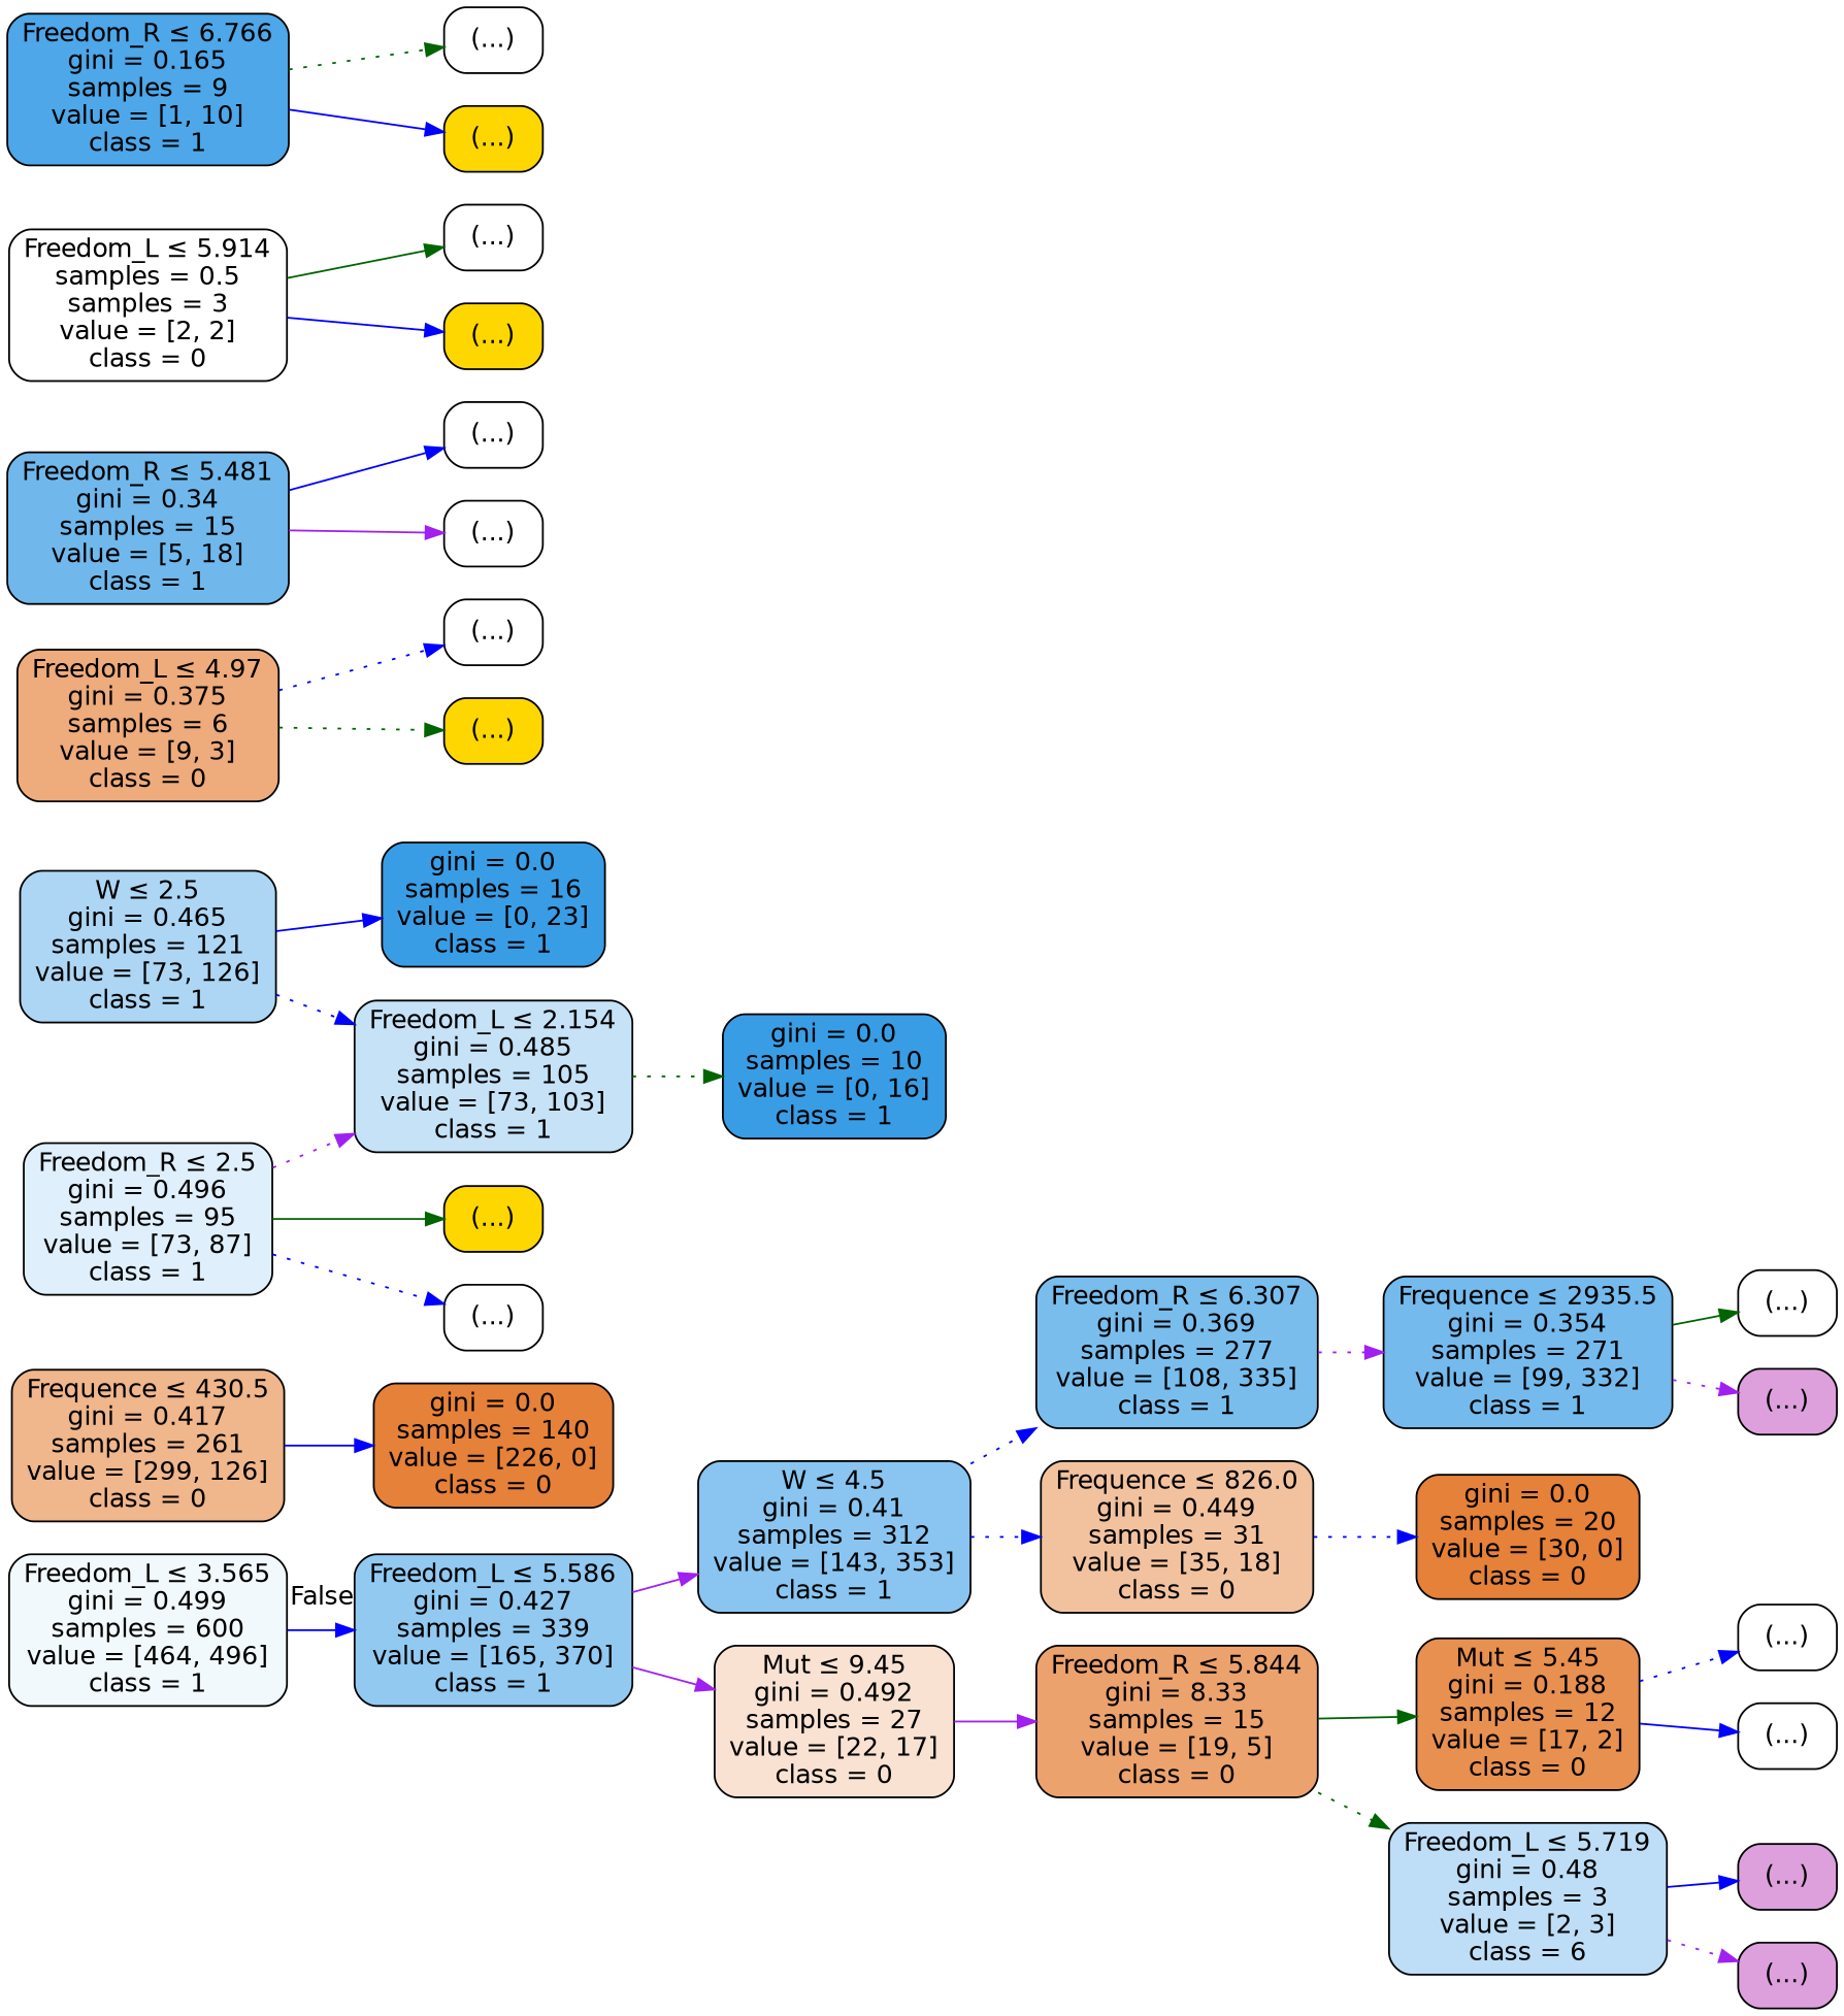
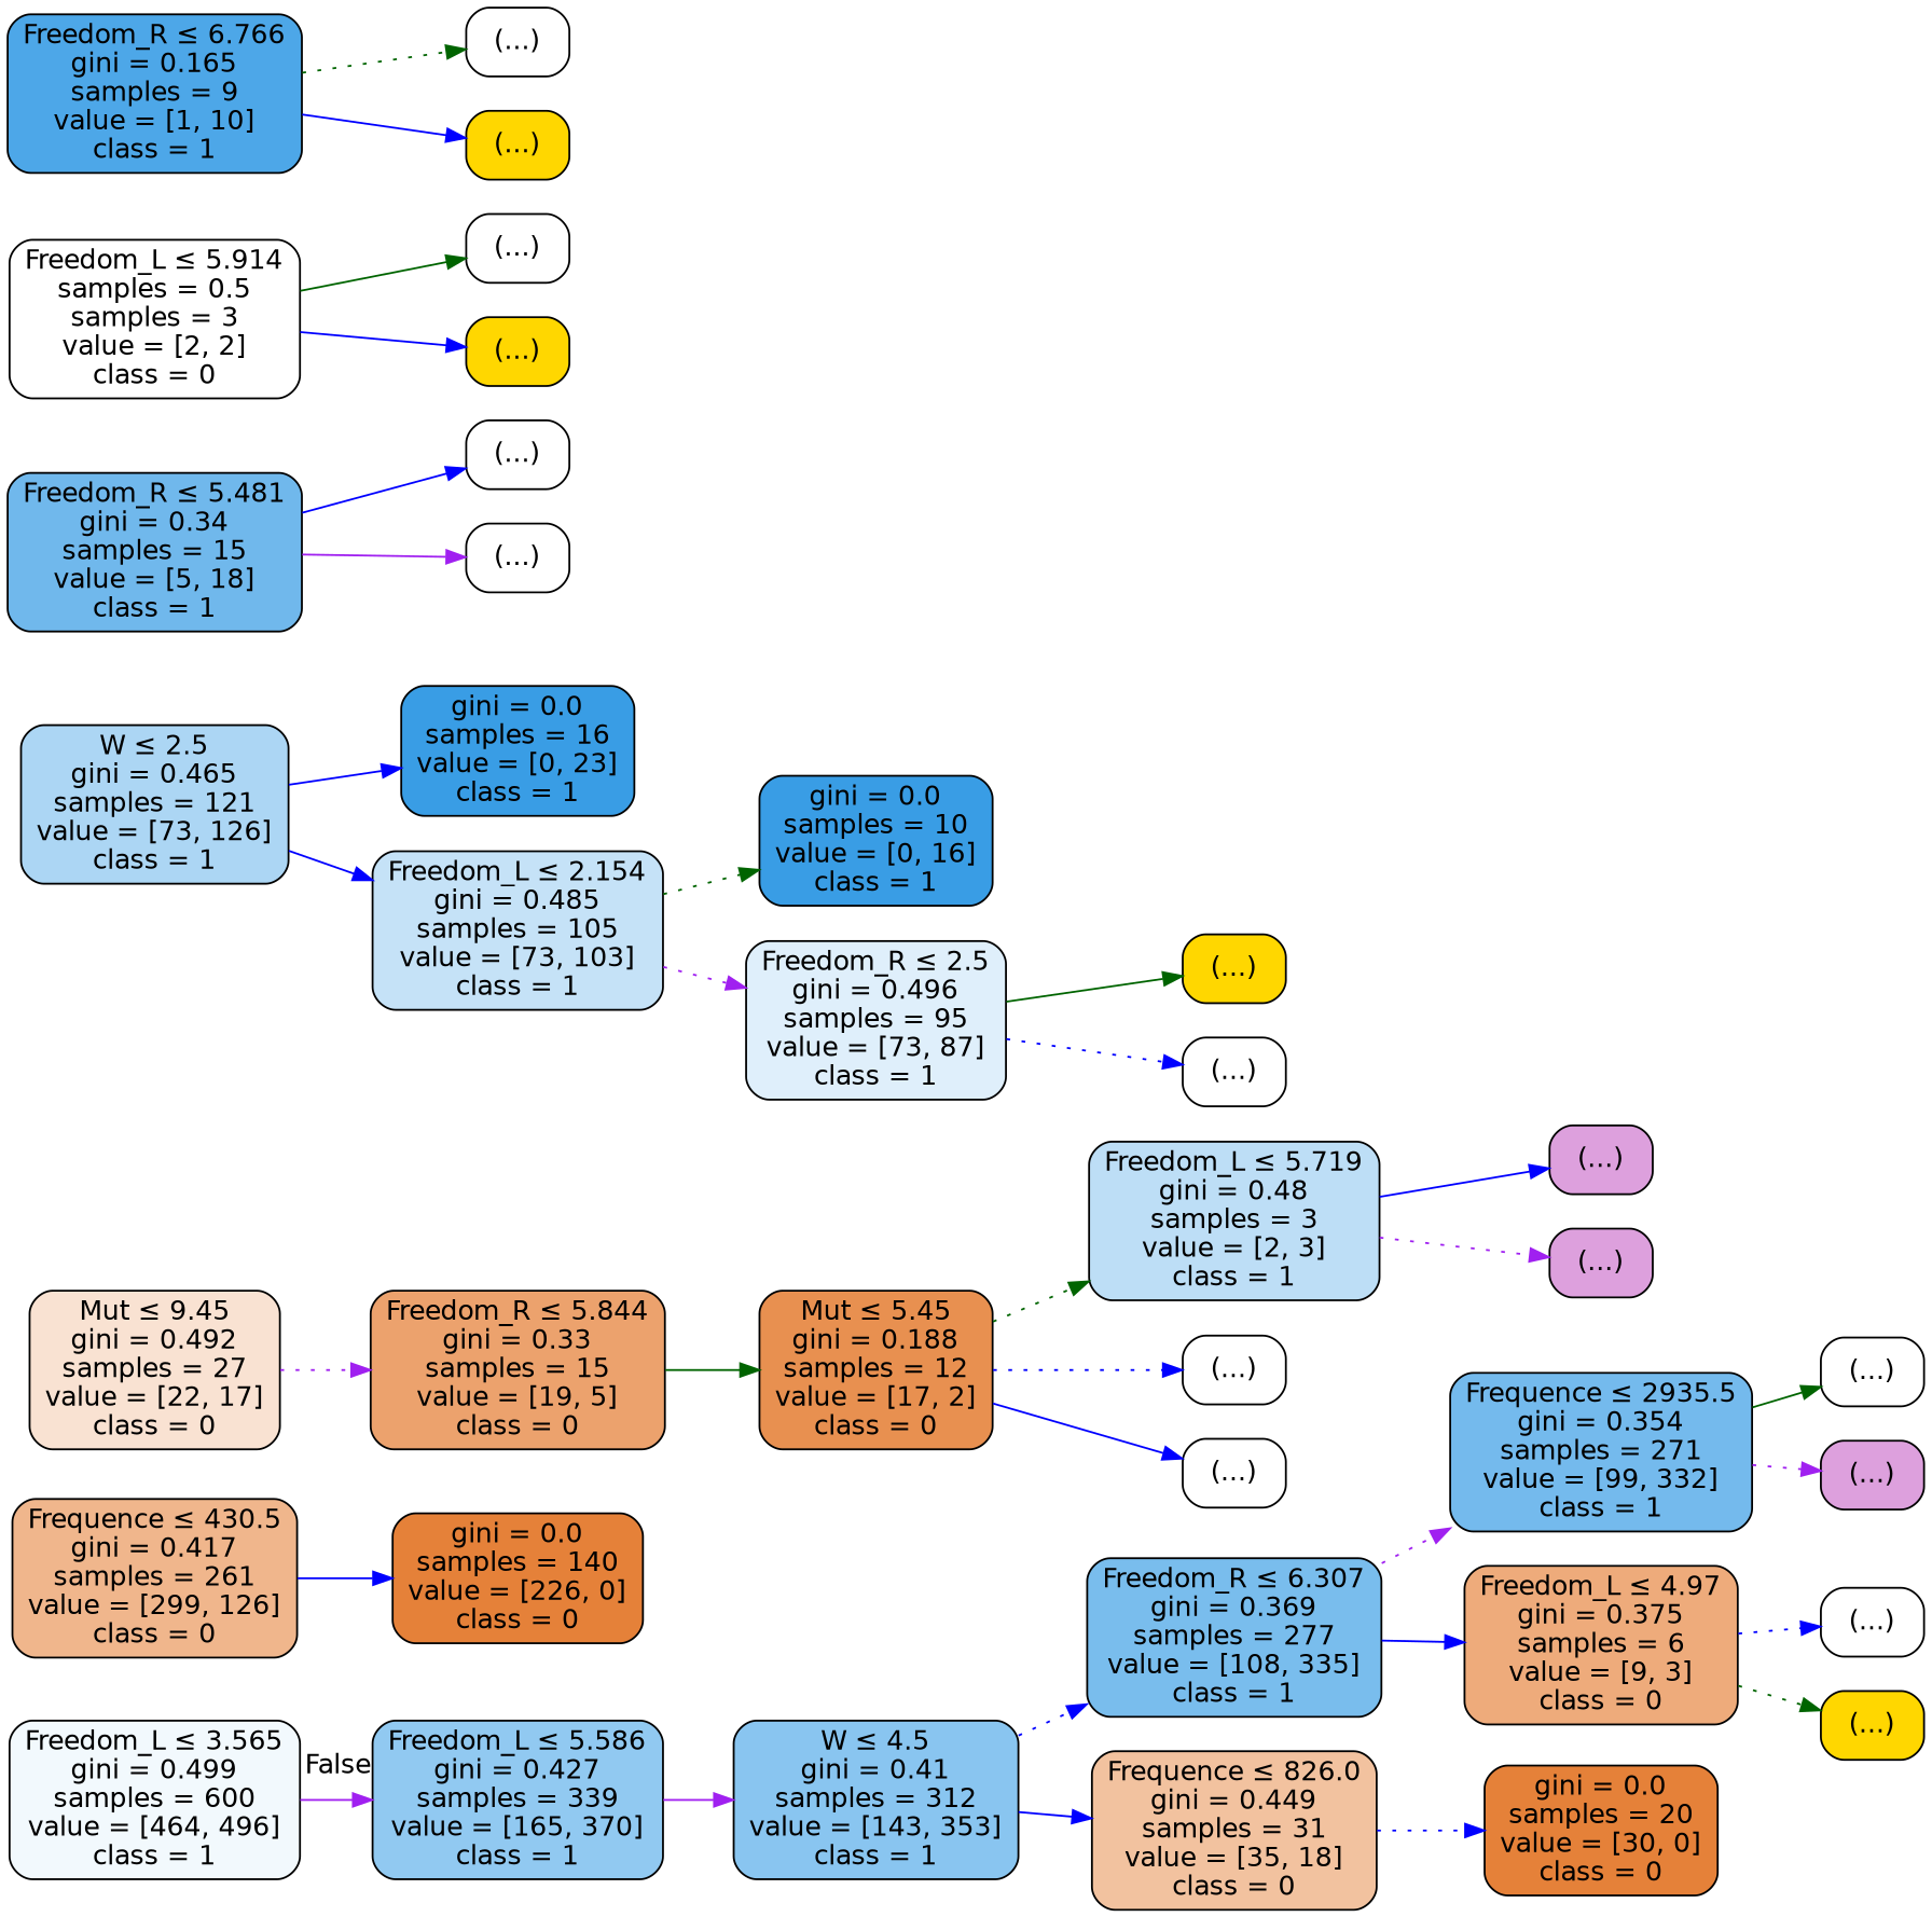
  digraph {
    rankdir=LR
    node [color=black fillcolor=white fontname=helvetica shape=box style="filled, rounded"]
    edge [color=blue fontname=helvetica style=solid]
    n1 [fillcolor="#f2f9fd" label=<Freedom_L &le; 3.565<br/>gini = 0.499<br/>samples = 600<br/>value = [464, 496]<br/>class = 1>]
    n2 [fillcolor="#91c9f1" label=<Freedom_L &le; 5.586<br/>gini = 0.427<br/>samples = 339<br/>value = [165, 370]<br/>class = 1>]
    n3 [fillcolor="#f0b68c" label=<Frequence &le; 430.5<br/>gini = 0.417<br/>samples = 261<br/>value = [299, 126]<br/>class = 0>]
    n4 [fillcolor="#e58139" label=<gini = 0.0<br/>samples = 140<br/>value = [226, 0]<br/>class = 0>]
    n5 [fillcolor="#89c5f0" label=<W &le; 4.5<br/>gini = 0.41<br/>samples = 312<br/>value = [143, 353]<br/>class = 1>]
    n6 [fillcolor="#f9e2d2" label=<Mut &le; 9.45<br/>gini = 0.492<br/>samples = 27<br/>value = [22, 17]<br/>class = 0>]
    n7 [fillcolor="#acd6f4" label=<W &le; 2.5<br/>gini = 0.465<br/>samples = 121<br/>value = [73, 126]<br/>class = 1>]
    n8 [fillcolor="#399de5" label=<gini = 0.0<br/>samples = 16<br/>value = [0, 23]<br/>class = 1>]
    n9 [fillcolor="#c5e2f7" label=<Freedom_L &le; 2.154<br/>gini = 0.485<br/>samples = 105<br/>value = [73, 103]<br/>class = 1>]
    n10 [fillcolor="#399de5" label=<gini = 0.0<br/>samples = 10<br/>value = [0, 16]<br/>class = 1>]
    n11 [fillcolor="#dfeffb" label=<Freedom_R &le; 2.5<br/>gini = 0.496<br/>samples = 95<br/>value = [73, 87]<br/>class = 1>]
    n12 [fillcolor=gold label="(...)"]
    n13 [label="(...)"]
    n14 [fillcolor="#79bded" label=<Freedom_R &le; 6.307<br/>gini = 0.369<br/>samples = 277<br/>value = [108, 335]<br/>class = 1>]
    n15 [fillcolor="#f2c29f" label=<Frequence &le; 826.0<br/>gini = 0.449<br/>samples = 31<br/>value = [35, 18]<br/>class = 0>]
-   n16 [fillcolor="#eca26d" label=<Freedom_R &le; 5.844<br/>gini = 8.33<br/>samples = 15<br/>value = [19, 5]<br/>class = 0>]
+   n16 [fillcolor="#eca26d" label=<Freedom_R &le; 5.844<br/>gini = 0.33<br/>samples = 15<br/>value = [19, 5]<br/>class = 0>]
    n17 [fillcolor="#74baed" label=<Frequence &le; 2935.5<br/>gini = 0.354<br/>samples = 271<br/>value = [99, 332]<br/>class = 1>]
    n18 [fillcolor="#eeab7b" label=<Freedom_L &le; 4.97<br/>gini = 0.375<br/>samples = 6<br/>value = [9, 3]<br/>class = 0>]
    n19 [fillcolor="#e58139" label=<gini = 0.0<br/>samples = 20<br/>value = [30, 0]<br/>class = 0>]
    n20 [label="(...)"]
    n21 [fillcolor=plum label="(...)"]
    n22 [label="(...)"]
    n23 [fillcolor=gold label="(...)"]
    n24 [fillcolor="#70b8ec" label=<Freedom_R &le; 5.481<br/>gini = 0.34<br/>samples = 15<br/>value = [5, 18]<br/>class = 1>]
    n25 [label="(...)"]
    n26 [label="(...)"]
    n27 [fillcolor="#e89050" label=<Mut &le; 5.45<br/>gini = 0.188<br/>samples = 12<br/>value = [17, 2]<br/>class = 0>]
-   n28 [fillcolor="#bddef6" label=<Freedom_L &le; 5.719<br/>gini = 0.48<br/>samples = 3<br/>value = [2, 3]<br/>class = 6>]
+   n28 [fillcolor="#bddef6" label=<Freedom_L &le; 5.719<br/>gini = 0.48<br/>samples = 3<br/>value = [2, 3]<br/>class = 1>]
    n29 [label="(...)"]
    n30 [label="(...)"]
    n31 [fillcolor=plum label="(...)"]
    n32 [fillcolor=plum label="(...)"]
    n33 [fillcolor="#ffffff" label=<Freedom_L &le; 5.914<br/>samples = 0.5<br/>samples = 3<br/>value = [2, 2]<br/>class = 0>]
    n34 [label="(...)"]
    n35 [fillcolor=gold label="(...)"]
    n36 [fillcolor="#4da7e8" label=<Freedom_R &le; 6.766<br/>gini = 0.165<br/>samples = 9<br/>value = [1, 10]<br/>class = 1>]
    n37 [label="(...)"]
    n38 [fillcolor=gold label="(...)"]
-   n1 -> n2 [headlabel=False labelangle=-45 labeldistance=2.5]
+   n1 -> n2 [color=purple headlabel=False labelangle=-45 labeldistance=2.5]
    n2 -> n5 [color=purple]
-   n2 -> n6 [color=purple]
    n3 -> n4
    n5 -> n14 [style=dotted]
-   n5 -> n15 [style=dotted]
-   n6 -> n16 [color=purple]
+   n5 -> n15
+   n6 -> n16 [color=purple style=dotted]
    n7 -> n8
-   n7 -> n9 [style=dotted]
+   n7 -> n9
    n9 -> n10 [color=darkgreen style=dotted]
-   n11 -> n9 [color=purple style=dotted]
+   n9 -> n11 [color=purple style=dotted]
    n11 -> n12 [color=darkgreen]
    n11 -> n13 [style=dotted]
    n14 -> n17 [color=purple style=dotted]
+   n14 -> n18
    n15 -> n19 [style=dotted]
    n16 -> n27 [color=darkgreen]
-   n16 -> n28 [color=darkgreen style=dotted]
+   n27 -> n28 [color=darkgreen style=dotted]
    n17 -> n20 [color=darkgreen]
    n17 -> n21 [color=purple style=dotted]
    n18 -> n22 [style=dotted]
    n18 -> n23 [color=darkgreen style=dotted]
    n24 -> n25
    n24 -> n26 [color=purple]
    n27 -> n29 [style=dotted]
    n27 -> n30
    n28 -> n31
    n28 -> n32 [color=purple style=dotted]
    n33 -> n34 [color=darkgreen]
    n33 -> n35
    n36 -> n37 [color=darkgreen style=dotted]
    n36 -> n38
  }
